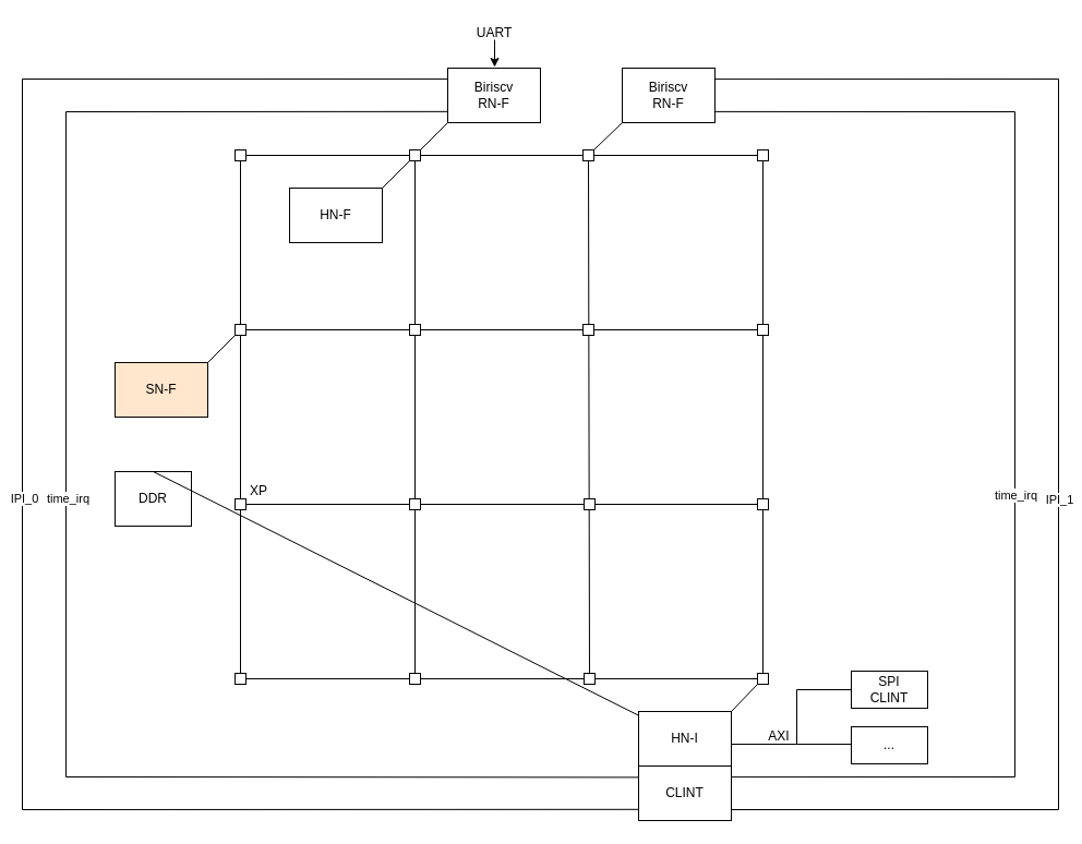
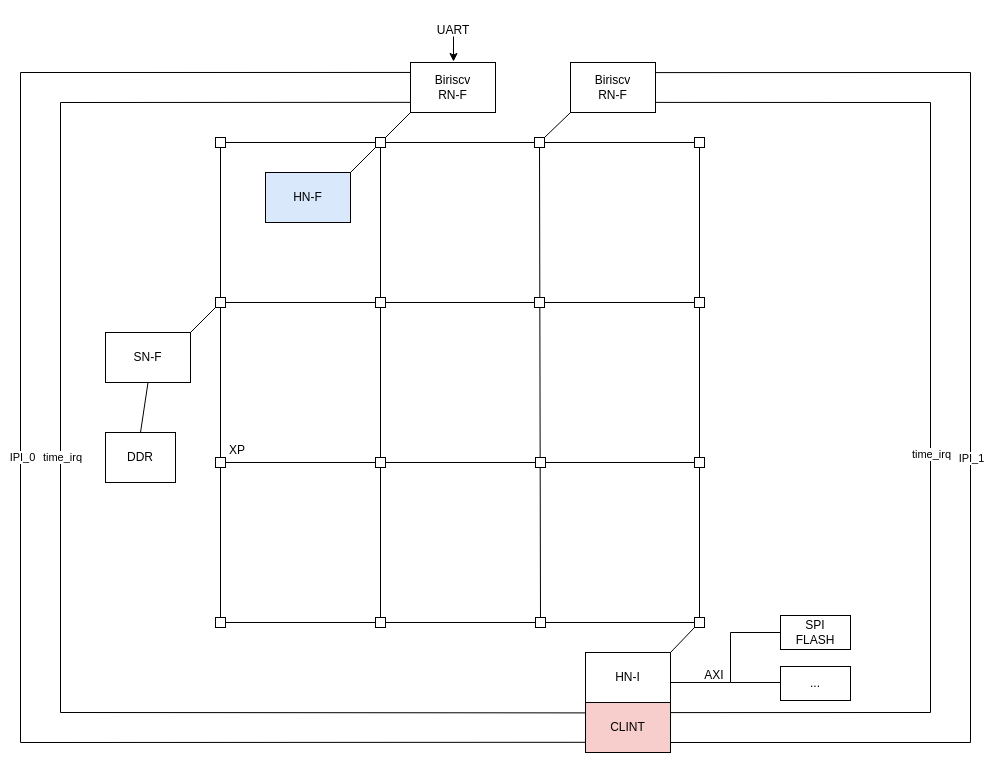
  <mxCell id="0" />
  <mxCell id="1" parent="0" />
  <mxCell id="2" value="" style="endArrow=none;html=1;rounded=0;" edge="1" parent="1"><mxGeometry width="50" height="50" relative="1" as="geometry"><mxPoint x="220" y="142" as="sourcePoint" /><mxPoint x="700" y="142" as="targetPoint" /></mxGeometry></mxCell>
  <mxCell id="3" value="" style="endArrow=none;html=1;rounded=0;" edge="1" parent="1"><mxGeometry width="50" height="50" relative="1" as="geometry"><mxPoint x="220" y="302" as="sourcePoint" /><mxPoint x="700" y="302" as="targetPoint" /></mxGeometry></mxCell>
  <mxCell id="4" value="" style="endArrow=none;html=1;rounded=0;" edge="1" parent="1"><mxGeometry width="50" height="50" relative="1" as="geometry"><mxPoint x="220" y="462" as="sourcePoint" /><mxPoint x="700" y="462" as="targetPoint" /></mxGeometry></mxCell>
  <mxCell id="5" value="" style="endArrow=none;html=1;rounded=0;" edge="1" parent="1"><mxGeometry width="50" height="50" relative="1" as="geometry"><mxPoint x="220" y="622" as="sourcePoint" /><mxPoint x="700" y="622" as="targetPoint" /></mxGeometry></mxCell>
  <mxCell id="6" value="" style="endArrow=none;html=1;rounded=0;" edge="1" parent="1"><mxGeometry width="50" height="50" relative="1" as="geometry"><mxPoint x="220" y="622" as="sourcePoint" /><mxPoint x="220" y="142" as="targetPoint" /></mxGeometry></mxCell>
  <mxCell id="7" value="" style="endArrow=none;html=1;rounded=0;" edge="1" parent="1"><mxGeometry width="50" height="50" relative="1" as="geometry"><mxPoint x="380" y="622" as="sourcePoint" /><mxPoint x="380" y="142" as="targetPoint" /></mxGeometry></mxCell>
  <mxCell id="8" value="" style="endArrow=none;html=1;rounded=0;" edge="1" parent="1"><mxGeometry width="50" height="50" relative="1" as="geometry"><mxPoint x="540" y="622" as="sourcePoint" /><mxPoint x="539" y="142" as="targetPoint" /></mxGeometry></mxCell>
  <mxCell id="9" value="" style="endArrow=none;html=1;rounded=0;" edge="1" parent="1"><mxGeometry width="50" height="50" relative="1" as="geometry"><mxPoint x="699" y="622" as="sourcePoint" /><mxPoint x="699" y="142" as="targetPoint" /></mxGeometry></mxCell>
  <mxCell id="10" value="" style="rounded=0;whiteSpace=wrap;html=1;" vertex="1" parent="1"><mxGeometry x="215" y="297" width="10" height="10" as="geometry" /></mxCell>
  <mxCell id="11" value="" style="rounded=0;whiteSpace=wrap;html=1;" vertex="1" parent="1"><mxGeometry x="215" y="137" width="10" height="10" as="geometry" /></mxCell>
  <mxCell id="12" value="" style="rounded=0;whiteSpace=wrap;html=1;" vertex="1" parent="1"><mxGeometry x="215" y="617" width="10" height="10" as="geometry" /></mxCell>
  <mxCell id="13" value="" style="rounded=0;whiteSpace=wrap;html=1;" vertex="1" parent="1"><mxGeometry x="215" y="457" width="10" height="10" as="geometry" /></mxCell>
  <mxCell id="14" value="" style="rounded=0;whiteSpace=wrap;html=1;" vertex="1" parent="1"><mxGeometry x="375" y="297" width="10" height="10" as="geometry" /></mxCell>
  <mxCell id="15" value="" style="rounded=0;whiteSpace=wrap;html=1;" vertex="1" parent="1"><mxGeometry x="375" y="137" width="10" height="10" as="geometry" /></mxCell>
  <mxCell id="16" value="" style="rounded=0;whiteSpace=wrap;html=1;" vertex="1" parent="1"><mxGeometry x="375" y="617" width="10" height="10" as="geometry" /></mxCell>
  <mxCell id="17" value="" style="rounded=0;whiteSpace=wrap;html=1;" vertex="1" parent="1"><mxGeometry x="375" y="457" width="10" height="10" as="geometry" /></mxCell>
  <mxCell id="18" value="" style="rounded=0;whiteSpace=wrap;html=1;" vertex="1" parent="1"><mxGeometry x="534" y="297" width="10" height="10" as="geometry" /></mxCell>
  <mxCell id="19" value="" style="rounded=0;whiteSpace=wrap;html=1;" vertex="1" parent="1"><mxGeometry x="534" y="137" width="10" height="10" as="geometry" /></mxCell>
  <mxCell id="20" value="" style="rounded=0;whiteSpace=wrap;html=1;" vertex="1" parent="1"><mxGeometry x="535" y="617" width="10" height="10" as="geometry" /></mxCell>
  <mxCell id="21" value="" style="rounded=0;whiteSpace=wrap;html=1;" vertex="1" parent="1"><mxGeometry x="535" y="457" width="10" height="10" as="geometry" /></mxCell>
  <mxCell id="22" value="" style="rounded=0;whiteSpace=wrap;html=1;" vertex="1" parent="1"><mxGeometry x="694" y="297" width="10" height="10" as="geometry" /></mxCell>
  <mxCell id="23" value="" style="rounded=0;whiteSpace=wrap;html=1;" vertex="1" parent="1"><mxGeometry x="694" y="137" width="10" height="10" as="geometry" /></mxCell>
  <mxCell id="24" value="" style="rounded=0;whiteSpace=wrap;html=1;" vertex="1" parent="1"><mxGeometry x="694" y="617" width="10" height="10" as="geometry" /></mxCell>
  <mxCell id="25" value="" style="rounded=0;whiteSpace=wrap;html=1;" vertex="1" parent="1"><mxGeometry x="694" y="457" width="10" height="10" as="geometry" /></mxCell>
  <mxCell id="26" value="Biriscv&lt;br&gt;RN-F" style="rounded=0;whiteSpace=wrap;html=1;" vertex="1" parent="1"><mxGeometry x="410" y="62" width="85" height="50" as="geometry" /></mxCell>
  <mxCell id="27" value="" style="endArrow=none;html=1;rounded=0;entryX=0;entryY=1;entryDx=0;entryDy=0;exitX=1;exitY=0;exitDx=0;exitDy=0;" edge="1" parent="1" source="15" target="26"><mxGeometry width="50" height="50" relative="1" as="geometry"><mxPoint x="396" y="137" as="sourcePoint" /><mxPoint x="410" y="117" as="targetPoint" /></mxGeometry></mxCell>
  <mxCell id="28" value="Biriscv&lt;br&gt;RN-F" style="rounded=0;whiteSpace=wrap;html=1;" vertex="1" parent="1"><mxGeometry x="570" y="62" width="85" height="50" as="geometry" /></mxCell>
  <mxCell id="29" value="" style="endArrow=none;html=1;rounded=0;entryX=0;entryY=1;entryDx=0;entryDy=0;exitX=1;exitY=0;exitDx=0;exitDy=0;" edge="1" parent="1" target="28"><mxGeometry width="50" height="50" relative="1" as="geometry"><mxPoint x="544" y="137" as="sourcePoint" /><mxPoint x="570" y="117" as="targetPoint" /></mxGeometry></mxCell>
  <mxCell id="30" value="" style="endArrow=none;html=1;rounded=0;" edge="1" parent="1"><mxGeometry width="50" height="50" relative="1" as="geometry"><mxPoint x="670" y="652" as="sourcePoint" /><mxPoint x="694" y="627" as="targetPoint" /></mxGeometry></mxCell>
  <mxCell id="31" value="HN-I" style="rounded=0;whiteSpace=wrap;html=1;" vertex="1" parent="1"><mxGeometry x="585" y="652" width="85" height="50" as="geometry" /></mxCell>
  <mxCell id="32" value="" style="endArrow=none;html=1;rounded=0;" edge="1" parent="1"><mxGeometry width="50" height="50" relative="1" as="geometry"><mxPoint x="670" y="682" as="sourcePoint" /><mxPoint x="730" y="682" as="targetPoint" /></mxGeometry></mxCell>
  <mxCell id="33" value="AXI" style="text;strokeColor=none;align=center;fillColor=none;html=1;verticalAlign=middle;whiteSpace=wrap;rounded=0;" vertex="1" parent="1"><mxGeometry x="699" y="665" width="30" height="20" as="geometry" /></mxCell>
  <mxCell id="34" value="" style="endArrow=none;html=1;rounded=0;" edge="1" parent="1"><mxGeometry width="50" height="50" relative="1" as="geometry"><mxPoint x="730" y="682" as="sourcePoint" /><mxPoint x="780" y="632" as="targetPoint" /><Array as="points"><mxPoint x="730" y="632" /></Array></mxGeometry></mxCell>
  <mxCell id="35" value="..." style="rounded=0;whiteSpace=wrap;html=1;" vertex="1" parent="1"><mxGeometry x="780" y="666" width="70" height="34" as="geometry" /></mxCell>
  <mxCell id="36" value="" style="endArrow=none;html=1;rounded=0;" edge="1" parent="1"><mxGeometry width="50" height="50" relative="1" as="geometry"><mxPoint x="730" y="682" as="sourcePoint" /><mxPoint x="780" y="682" as="targetPoint" /><Array as="points" /></mxGeometry></mxCell>
  <mxCell id="37" value="" style="endArrow=none;html=1;rounded=0;" edge="1" parent="1"><mxGeometry width="50" height="50" relative="1" as="geometry"><mxPoint x="190" y="332" as="sourcePoint" /><mxPoint x="215" y="307" as="targetPoint" /></mxGeometry></mxCell>
- <mxCell id="38" value="SN-F" style="rounded=0;whiteSpace=wrap;html=1;fillColor=#ffe6cc;" vertex="1" parent="1"><mxGeometry x="105" y="332" width="85" height="50" as="geometry" /></mxCell>
+ <mxCell id="38" value="SN-F" style="rounded=0;whiteSpace=wrap;html=1;" vertex="1" parent="1"><mxGeometry x="105" y="332" width="85" height="50" as="geometry" /></mxCell>
  <mxCell id="39" value="DDR" style="rounded=0;whiteSpace=wrap;html=1;" vertex="1" parent="1"><mxGeometry x="105" y="432" width="70" height="50" as="geometry" /></mxCell>
- <mxCell id="40" value="" style="endArrow=none;html=1;rounded=0;exitX=0.5;exitY=0;exitDx=0;exitDy=0;" edge="1" parent="1" source="39" target="31"><mxGeometry width="50" height="50" relative="1" as="geometry"><mxPoint x="110" y="442" as="sourcePoint" /><mxPoint x="160" y="392" as="targetPoint" /></mxGeometry></mxCell>
+ <mxCell id="40" value="" style="endArrow=none;html=1;rounded=0;entryX=0.5;entryY=1;entryDx=0;entryDy=0;exitX=0.5;exitY=0;exitDx=0;exitDy=0;" edge="1" parent="1" source="39" target="38"><mxGeometry width="50" height="50" relative="1" as="geometry"><mxPoint x="110" y="442" as="sourcePoint" /><mxPoint x="160" y="392" as="targetPoint" /></mxGeometry></mxCell>
  <mxCell id="41" value="XP" style="text;strokeColor=none;align=center;fillColor=none;html=1;verticalAlign=middle;whiteSpace=wrap;rounded=0;" vertex="1" parent="1"><mxGeometry x="222" y="440" width="30" height="20" as="geometry" /></mxCell>
  <mxCell id="42" value="" style="endArrow=none;html=1;rounded=0;entryX=0;entryY=1;entryDx=0;entryDy=0;exitX=1;exitY=0;exitDx=0;exitDy=0;" edge="1" parent="1"><mxGeometry width="50" height="50" relative="1" as="geometry"><mxPoint x="350" y="172" as="sourcePoint" /><mxPoint x="375" y="147" as="targetPoint" /></mxGeometry></mxCell>
- <mxCell id="43" value="HN-F" style="rounded=0;whiteSpace=wrap;html=1;" vertex="1" parent="1"><mxGeometry x="265" y="172" width="85" height="50" as="geometry" /></mxCell>
- <mxCell id="44" value="SPI&lt;br&gt;CLINT" style="rounded=0;whiteSpace=wrap;html=1;" vertex="1" parent="1"><mxGeometry x="780" y="615" width="70" height="34" as="geometry" /></mxCell>
+ <mxCell id="43" value="HN-F" style="rounded=0;whiteSpace=wrap;html=1;fillColor=#dae8fc;" vertex="1" parent="1"><mxGeometry x="265" y="172" width="85" height="50" as="geometry" /></mxCell>
+ <mxCell id="44" value="SPI&lt;br&gt;FLASH" style="rounded=0;whiteSpace=wrap;html=1;" vertex="1" parent="1"><mxGeometry x="780" y="615" width="70" height="34" as="geometry" /></mxCell>
  <mxCell id="45" value="UART" style="text;strokeColor=none;align=center;fillColor=none;html=1;verticalAlign=middle;whiteSpace=wrap;rounded=0;" vertex="1" parent="1"><mxGeometry x="437.5" y="20" width="30" height="20" as="geometry" /></mxCell>
  <mxCell id="46" value="" style="endArrow=classic;html=1;rounded=0;entryX=0.5;entryY=0;entryDx=0;entryDy=0;endFill=1;exitX=0.5;exitY=1;exitDx=0;exitDy=0;" edge="1" parent="1"><mxGeometry width="50" height="50" relative="1" as="geometry"><mxPoint x="453" y="36" as="sourcePoint" /><mxPoint x="453" y="61" as="targetPoint" /></mxGeometry></mxCell>
  <mxCell id="47" value="" style="endArrow=none;html=1;rounded=0;exitX=-0.005;exitY=0.797;exitDx=0;exitDy=0;exitPerimeter=0;entryX=-0.002;entryY=0.208;entryDx=0;entryDy=0;entryPerimeter=0;" edge="1" parent="1" source="26" target="49"><mxGeometry width="50" height="50" relative="1" as="geometry"><mxPoint x="385" y="716.5" as="sourcePoint" /><mxPoint x="585" y="716.5" as="targetPoint" /><Array as="points"><mxPoint x="60" y="102" /><mxPoint x="60" y="712" /></Array></mxGeometry></mxCell>
  <mxCell id="48" value="time_irq" style="edgeLabel;html=1;align=center;verticalAlign=middle;resizable=0;points=[];" vertex="1" connectable="0" parent="47"><mxGeometry x="-0.07" y="1" relative="1" as="geometry"><mxPoint y="14" as="offset" /></mxGeometry></mxCell>
- <mxCell id="49" value="CLINT" style="rounded=0;whiteSpace=wrap;html=1;" vertex="1" parent="1"><mxGeometry x="585" y="702" width="85" height="50" as="geometry" /></mxCell>
+ <mxCell id="49" value="CLINT" style="rounded=0;whiteSpace=wrap;html=1;fillColor=#f8cecc;" vertex="1" parent="1"><mxGeometry x="585" y="702" width="85" height="50" as="geometry" /></mxCell>
  <mxCell id="50" value="" style="endArrow=none;html=1;rounded=0;entryX=1.002;entryY=0.798;entryDx=0;entryDy=0;exitX=1.001;exitY=0.202;exitDx=0;exitDy=0;entryPerimeter=0;exitPerimeter=0;" edge="1" parent="1" source="49" target="28"><mxGeometry width="50" height="50" relative="1" as="geometry"><mxPoint x="670" y="717" as="sourcePoint" /><mxPoint x="710" y="152" as="targetPoint" /><Array as="points"><mxPoint x="930" y="712" /><mxPoint x="930" y="102" /></Array></mxGeometry></mxCell>
  <mxCell id="51" value="time_irq" style="edgeLabel;html=1;align=center;verticalAlign=middle;resizable=0;points=[];" vertex="1" connectable="0" parent="50"><mxGeometry x="-0.08" relative="1" as="geometry"><mxPoint y="9" as="offset" /></mxGeometry></mxCell>
  <mxCell id="52" value="" style="endArrow=none;html=1;rounded=0;exitX=-0.005;exitY=0.199;exitDx=0;exitDy=0;exitPerimeter=0;entryX=-0.002;entryY=0.796;entryDx=0;entryDy=0;entryPerimeter=0;" edge="1" parent="1" source="26" target="49"><mxGeometry width="50" height="50" relative="1" as="geometry"><mxPoint x="410" y="70" as="sourcePoint" /><mxPoint x="585" y="699.5" as="targetPoint" /><Array as="points"><mxPoint x="20" y="72" /><mxPoint x="20" y="742" /></Array></mxGeometry></mxCell>
  <mxCell id="53" value="IPI_0" style="edgeLabel;html=1;align=center;verticalAlign=middle;resizable=0;points=[];" vertex="1" connectable="0" parent="52"><mxGeometry x="-0.07" y="1" relative="1" as="geometry"><mxPoint y="19" as="offset" /></mxGeometry></mxCell>
  <mxCell id="54" value="" style="endArrow=none;html=1;rounded=0;entryX=1.003;entryY=0.202;entryDx=0;entryDy=0;entryPerimeter=0;" edge="1" parent="1" target="28"><mxGeometry width="50" height="50" relative="1" as="geometry"><mxPoint x="670" y="742" as="sourcePoint" /><mxPoint x="655" y="112" as="targetPoint" /><Array as="points"><mxPoint x="970" y="742" /><mxPoint x="970" y="72" /></Array></mxGeometry></mxCell>
  <mxCell id="55" value="IPI_1" style="edgeLabel;html=1;align=center;verticalAlign=middle;resizable=0;points=[];" vertex="1" connectable="0" parent="54"><mxGeometry x="-0.08" relative="1" as="geometry"><mxPoint y="6" as="offset" /></mxGeometry></mxCell>
